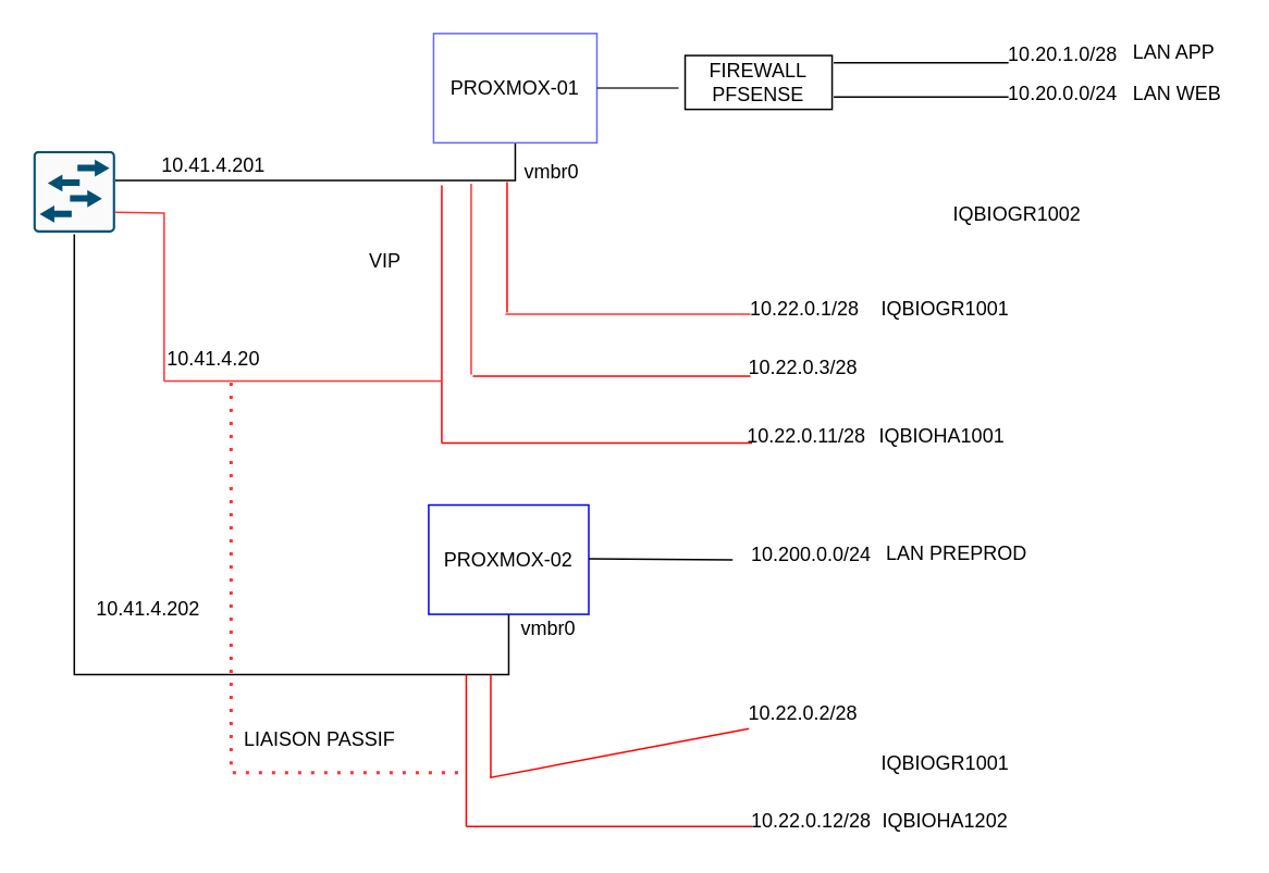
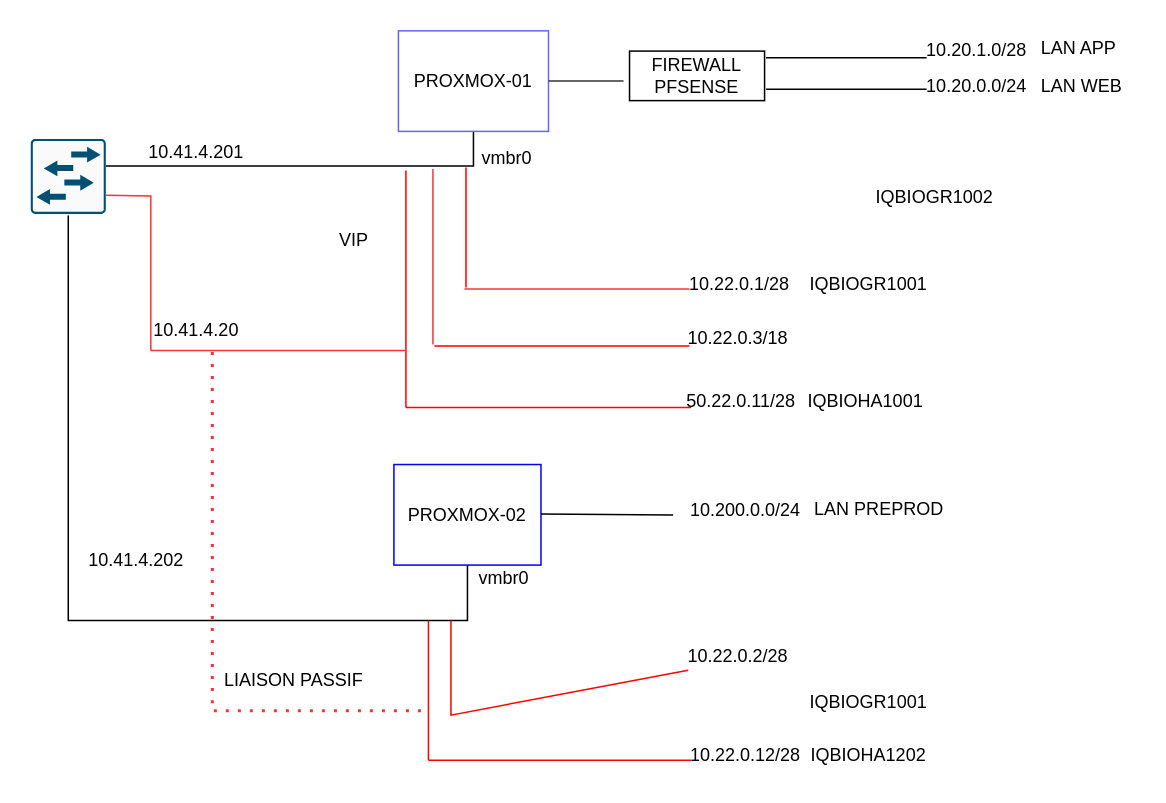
  <mxCell id="0" />
  <mxCell id="1" parent="0" />
  <mxCell id="2" value="" style="endArrow=none;html=1;entryX=0.5;entryY=1;entryDx=0;entryDy=0;rounded=0;" edge="1" parent="1" target="3"><mxGeometry width="50" height="50" relative="1" as="geometry"><mxPoint x="70" y="110" as="sourcePoint" /><mxPoint x="300" y="110" as="targetPoint" /><Array as="points"><mxPoint x="315" y="110" /></Array></mxGeometry></mxCell>
  <mxCell id="3" value="PROXMOX-01" style="rounded=0;whiteSpace=wrap;html=1;strokeColor=#6666FF;" vertex="1" parent="1"><mxGeometry x="265" y="20" width="100" height="67" as="geometry" /></mxCell>
  <mxCell id="4" value="" style="endArrow=none;html=1;strokeColor=#FF0000;" edge="1" parent="1"><mxGeometry width="50" height="50" relative="1" as="geometry"><mxPoint x="310" y="191" as="sourcePoint" /><mxPoint x="310" y="111" as="targetPoint" /></mxGeometry></mxCell>
  <mxCell id="5" value="" style="endArrow=none;html=1;strokeColor=#FF3333;" edge="1" parent="1"><mxGeometry width="50" height="50" relative="1" as="geometry"><mxPoint x="309" y="192" as="sourcePoint" /><mxPoint x="459" y="192" as="targetPoint" /></mxGeometry></mxCell>
  <mxCell id="6" value="" style="endArrow=none;html=1;" edge="1" parent="1"><mxGeometry width="50" height="50" relative="1" as="geometry"><mxPoint x="510" y="38" as="sourcePoint" /><mxPoint x="617" y="38" as="targetPoint" /></mxGeometry></mxCell>
  <mxCell id="7" value="" style="endArrow=none;html=1;strokeColor=#FF3333;" edge="1" parent="1"><mxGeometry width="50" height="50" relative="1" as="geometry"><mxPoint x="288" y="229" as="sourcePoint" /><mxPoint x="288" y="112" as="targetPoint" /></mxGeometry></mxCell>
  <mxCell id="8" value="" style="endArrow=none;html=1;strokeColor=#FF0000;" edge="1" parent="1"><mxGeometry width="50" height="50" relative="1" as="geometry"><mxPoint x="289" y="230" as="sourcePoint" /><mxPoint x="459" y="230" as="targetPoint" /></mxGeometry></mxCell>
  <mxCell id="9" value="" style="endArrow=none;html=1;exitX=0.5;exitY=1;exitDx=0;exitDy=0;exitPerimeter=0;rounded=0;entryX=0.5;entryY=1;entryDx=0;entryDy=0;" edge="1" parent="1" target="10"><mxGeometry width="50" height="50" relative="1" as="geometry"><mxPoint x="45" y="143" as="sourcePoint" /><mxPoint x="262" y="413" as="targetPoint" /><Array as="points"><mxPoint x="45" y="413" /><mxPoint x="311" y="413" /></Array></mxGeometry></mxCell>
  <mxCell id="10" value="PROXMOX-02" style="rounded=0;whiteSpace=wrap;html=1;strokeColor=#0000FF;" vertex="1" parent="1"><mxGeometry x="262" y="309" width="98" height="67" as="geometry" /></mxCell>
  <mxCell id="11" value="" style="endArrow=none;html=1;strokeColor=#FF0000;exitX=0.089;exitY=0.956;exitDx=0;exitDy=0;exitPerimeter=0;rounded=0;" edge="1" parent="1" source="27"><mxGeometry width="50" height="50" relative="1" as="geometry"><mxPoint x="300" y="473" as="sourcePoint" /><mxPoint x="300" y="413" as="targetPoint" /><Array as="points"><mxPoint x="300" y="476" /></Array></mxGeometry></mxCell>
  <mxCell id="12" value="" style="endArrow=none;html=1;exitX=1;exitY=0.75;exitDx=0;exitDy=0;entryX=-0.032;entryY=0.659;entryDx=0;entryDy=0;entryPerimeter=0;" edge="1" parent="1" target="26"><mxGeometry width="50" height="50" relative="1" as="geometry"><mxPoint x="360" y="342" as="sourcePoint" /><mxPoint x="470" y="342" as="targetPoint" /></mxGeometry></mxCell>
  <mxCell id="13" value="" style="endArrow=none;html=1;strokeColor=#FF0000;" edge="1" parent="1"><mxGeometry width="50" height="50" relative="1" as="geometry"><mxPoint x="285" y="506" as="sourcePoint" /><mxPoint x="285" y="413" as="targetPoint" /></mxGeometry></mxCell>
  <mxCell id="14" value="" style="endArrow=none;html=1;strokeColor=#FF0000;" edge="1" parent="1"><mxGeometry width="50" height="50" relative="1" as="geometry"><mxPoint x="285" y="506" as="sourcePoint" /><mxPoint x="460" y="506" as="targetPoint" /></mxGeometry></mxCell>
  <mxCell id="15" value="" style="endArrow=none;html=1;strokeColor=#FF0000;" edge="1" parent="1"><mxGeometry width="50" height="50" relative="1" as="geometry"><mxPoint x="270" y="271" as="sourcePoint" /><mxPoint x="270" y="113" as="targetPoint" /></mxGeometry></mxCell>
  <mxCell id="16" value="" style="endArrow=none;html=1;strokeColor=#FF0000;" edge="1" parent="1"><mxGeometry width="50" height="50" relative="1" as="geometry"><mxPoint x="270" y="271" as="sourcePoint" /><mxPoint x="460" y="271" as="targetPoint" /></mxGeometry></mxCell>
  <mxCell id="17" value="" style="endArrow=none;html=1;strokeColor=#FF3333;" edge="1" parent="1"><mxGeometry width="50" height="50" relative="1" as="geometry"><mxPoint x="100" y="233" as="sourcePoint" /><mxPoint x="270" y="233" as="targetPoint" /></mxGeometry></mxCell>
  <mxCell id="18" value="10.41.4.201" style="text;html=1;align=center;verticalAlign=middle;resizable=0;points=[];autosize=1;" vertex="1" parent="1"><mxGeometry x="90" y="91" width="80" height="20" as="geometry" /></mxCell>
  <mxCell id="19" value="10.41.4.202" style="text;html=1;align=center;verticalAlign=middle;resizable=0;points=[];autosize=1;" vertex="1" parent="1"><mxGeometry x="50" y="363" width="80" height="20" as="geometry" /></mxCell>
  <mxCell id="20" value="10.41.4.20" style="text;html=1;align=center;verticalAlign=middle;resizable=0;points=[];autosize=1;" vertex="1" parent="1"><mxGeometry x="95" y="210" width="70" height="20" as="geometry" /></mxCell>
  <mxCell id="21" value="10.20.0.0/24" style="text;html=1;align=center;verticalAlign=middle;resizable=0;points=[];autosize=1;" vertex="1" parent="1"><mxGeometry x="610" y="46.5" width="80" height="20" as="geometry" /></mxCell>
  <mxCell id="22" value="10.20.1.0/28" style="text;html=1;align=center;verticalAlign=middle;resizable=0;points=[];autosize=1;" vertex="1" parent="1"><mxGeometry x="610" y="23" width="80" height="20" as="geometry" /></mxCell>
  <mxCell id="23" value="10.22.0.1/28" style="text;html=1;align=center;verticalAlign=middle;resizable=0;points=[];autosize=1;" vertex="1" parent="1"><mxGeometry x="452" y="179" width="80" height="20" as="geometry" /></mxCell>
- <mxCell id="24" value="10.22.0.3/28" style="text;html=1;align=center;verticalAlign=middle;resizable=0;points=[];autosize=1;" vertex="1" parent="1"><mxGeometry x="451" y="215" width="80" height="20" as="geometry" /></mxCell>
- <mxCell id="25" value="10.22.0.11/28" style="text;html=1;align=center;verticalAlign=middle;resizable=0;points=[];autosize=1;" vertex="1" parent="1"><mxGeometry x="448" y="257" width="90" height="20" as="geometry" /></mxCell>
+ <mxCell id="24" value="10.22.0.3/18" style="text;html=1;align=center;verticalAlign=middle;resizable=0;points=[];autosize=1;" vertex="1" parent="1"><mxGeometry x="451" y="215" width="80" height="20" as="geometry" /></mxCell>
+ <mxCell id="25" value="50.22.0.11/28" style="text;html=1;align=center;verticalAlign=middle;resizable=0;points=[];autosize=1;" vertex="1" parent="1"><mxGeometry x="448" y="257" width="90" height="20" as="geometry" /></mxCell>
  <mxCell id="26" value="10.200.0.0/24" style="text;html=1;align=center;verticalAlign=middle;resizable=0;points=[];autosize=1;" vertex="1" parent="1"><mxGeometry x="451" y="329.5" width="90" height="20" as="geometry" /></mxCell>
  <mxCell id="27" value="10.22.0.2/28" style="text;html=1;align=center;verticalAlign=middle;resizable=0;points=[];autosize=1;" vertex="1" parent="1"><mxGeometry x="451" y="427" width="80" height="20" as="geometry" /></mxCell>
  <mxCell id="28" value="10.22.0.12/28" style="text;html=1;align=center;verticalAlign=middle;resizable=0;points=[];autosize=1;" vertex="1" parent="1"><mxGeometry x="451" y="493" width="90" height="20" as="geometry" /></mxCell>
  <mxCell id="29" value="vmbr0" style="text;html=1;align=center;verticalAlign=middle;resizable=0;points=[];autosize=1;" vertex="1" parent="1"><mxGeometry x="312" y="95" width="50" height="20" as="geometry" /></mxCell>
  <mxCell id="30" value="vmbr0" style="text;html=1;align=center;verticalAlign=middle;resizable=0;points=[];autosize=1;" vertex="1" parent="1"><mxGeometry x="310" y="375" width="50" height="20" as="geometry" /></mxCell>
  <mxCell id="31" value="VIP" style="text;html=1;align=center;verticalAlign=middle;resizable=0;points=[];autosize=1;" vertex="1" parent="1"><mxGeometry x="220" y="150" width="30" height="20" as="geometry" /></mxCell>
  <mxCell id="32" value="" style="points=[[0.015,0.015,0],[0.985,0.015,0],[0.985,0.985,0],[0.015,0.985,0],[0.25,0,0],[0.5,0,0],[0.75,0,0],[1,0.25,0],[1,0.5,0],[1,0.75,0],[0.75,1,0],[0.5,1,0],[0.25,1,0],[0,0.75,0],[0,0.5,0],[0,0.25,0]];verticalLabelPosition=bottom;html=1;verticalAlign=top;aspect=fixed;align=center;pointerEvents=1;shape=mxgraph.cisco19.rect;prIcon=l2_switch;fillColor=#FAFAFA;strokeColor=#005073;" vertex="1" parent="1"><mxGeometry x="20" y="92" width="50" height="50" as="geometry" /></mxCell>
  <mxCell id="33" value="" style="endArrow=none;html=1;entryX=1;entryY=0.75;entryDx=0;entryDy=0;entryPerimeter=0;rounded=0;strokeColor=#FF3333;" edge="1" parent="1" target="32"><mxGeometry width="50" height="50" relative="1" as="geometry"><mxPoint x="100" y="233" as="sourcePoint" /><mxPoint x="100" y="123" as="targetPoint" /><Array as="points"><mxPoint x="100" y="130" /></Array></mxGeometry></mxCell>
  <mxCell id="34" value="" style="endArrow=none;dashed=1;html=1;dashPattern=1 3;strokeWidth=2;rounded=0;strokeColor=#FF3333;entryX=0.657;entryY=1.15;entryDx=0;entryDy=0;entryPerimeter=0;" edge="1" parent="1" target="20"><mxGeometry width="50" height="50" relative="1" as="geometry"><mxPoint x="280" y="473" as="sourcePoint" /><mxPoint x="141" y="243" as="targetPoint" /><Array as="points"><mxPoint x="141" y="473" /></Array></mxGeometry></mxCell>
  <mxCell id="35" value="" style="endArrow=none;html=1;strokeColor=#333333;" edge="1" parent="1"><mxGeometry width="50" height="50" relative="1" as="geometry"><mxPoint x="365" y="53.5" as="sourcePoint" /><mxPoint x="415" y="53.5" as="targetPoint" /></mxGeometry></mxCell>
  <mxCell id="36" value="FIREWALL&lt;br&gt;PFSENSE" style="rounded=0;whiteSpace=wrap;html=1;" vertex="1" parent="1"><mxGeometry x="419" y="33.5" width="90" height="33" as="geometry" /></mxCell>
  <mxCell id="37" value="" style="endArrow=none;html=1;" edge="1" parent="1"><mxGeometry width="50" height="50" relative="1" as="geometry"><mxPoint x="510" y="59" as="sourcePoint" /><mxPoint x="617" y="59" as="targetPoint" /></mxGeometry></mxCell>
  <mxCell id="38" value="IQBIOGR1001" style="text;html=1;align=center;verticalAlign=middle;resizable=0;points=[];autosize=1;" vertex="1" parent="1"><mxGeometry x="533" y="179" width="90" height="20" as="geometry" /></mxCell>
  <mxCell id="39" value="IQBIOGR1002" style="text;html=1;align=center;verticalAlign=middle;resizable=0;points=[];autosize=1;" vertex="1" parent="1"><mxGeometry x="577" y="121" width="90" height="20" as="geometry" /></mxCell>
  <mxCell id="40" value="IQBIOHA1001" style="text;html=1;align=center;verticalAlign=middle;resizable=0;points=[];autosize=1;" vertex="1" parent="1"><mxGeometry x="531" y="257" width="90" height="20" as="geometry" /></mxCell>
  <mxCell id="41" value="&lt;span style=&quot;color: rgba(0 , 0 , 0 , 0) ; font-family: monospace ; font-size: 0px&quot;&gt;%3CmxGraphModel%3E%3Croot%3E%3CmxCell%20id%3D%220%22%2F%3E%3CmxCell%20id%3D%221%22%20parent%3D%220%22%2F%3E%3CmxCell%20id%3D%222%22%20value%3D%22IQBIOHA1001%22%20style%3D%22text%3Bhtml%3D1%3Balign%3Dcenter%3BverticalAlign%3Dmiddle%3Bresizable%3D0%3Bpoints%3D%5B%5D%3Bautosize%3D1%3B%22%20vertex%3D%221%22%20parent%3D%221%22%3E%3CmxGeometry%20x%3D%22591%22%20y%3D%22264%22%20width%3D%2290%22%20height%3D%2220%22%20as%3D%22geometry%22%2F%3E%3C%2FmxCell%3E%3C%2Froot%3E%3C%2FmxGraphModel%3E&lt;/span&gt;" style="text;html=1;align=center;verticalAlign=middle;resizable=0;points=[];autosize=1;" vertex="1" parent="1"><mxGeometry x="540" y="453" width="20" height="20" as="geometry" /></mxCell>
  <mxCell id="42" value="IQBIOHA1202" style="text;html=1;align=center;verticalAlign=middle;resizable=0;points=[];autosize=1;" vertex="1" parent="1"><mxGeometry x="533" y="493" width="90" height="20" as="geometry" /></mxCell>
  <mxCell id="43" value="IQBIOGR1001" style="text;html=1;align=center;verticalAlign=middle;resizable=0;points=[];autosize=1;" vertex="1" parent="1"><mxGeometry x="533" y="458" width="90" height="20" as="geometry" /></mxCell>
  <mxCell id="44" value="LAN APP" style="text;html=1;align=center;verticalAlign=middle;resizable=0;points=[];autosize=1;" vertex="1" parent="1"><mxGeometry x="683" y="21.5" width="70" height="20" as="geometry" /></mxCell>
  <mxCell id="45" value="LAN WEB" style="text;html=1;align=center;verticalAlign=middle;resizable=0;points=[];autosize=1;" vertex="1" parent="1"><mxGeometry x="685" y="46.5" width="70" height="20" as="geometry" /></mxCell>
  <mxCell id="46" value="LAN PREPROD" style="text;html=1;align=center;verticalAlign=middle;resizable=0;points=[];autosize=1;" vertex="1" parent="1"><mxGeometry x="535" y="328.5" width="100" height="20" as="geometry" /></mxCell>
  <mxCell id="47" value="LIAISON PASSIF" style="text;html=1;align=center;verticalAlign=middle;resizable=0;points=[];autosize=1;" vertex="1" parent="1"><mxGeometry x="140" y="443" width="110" height="20" as="geometry" /></mxCell>
